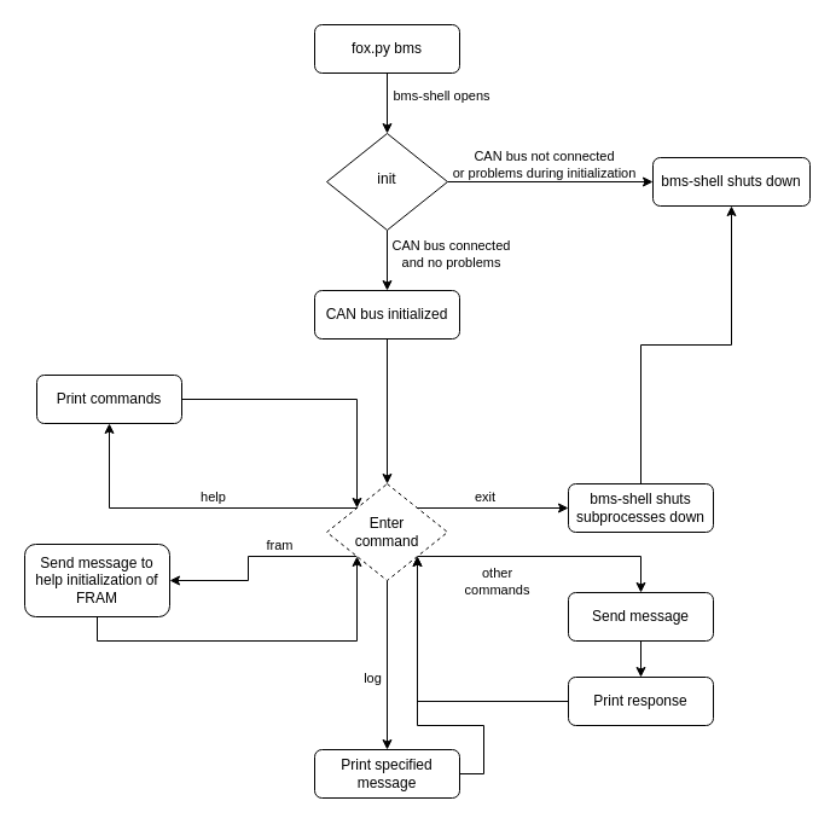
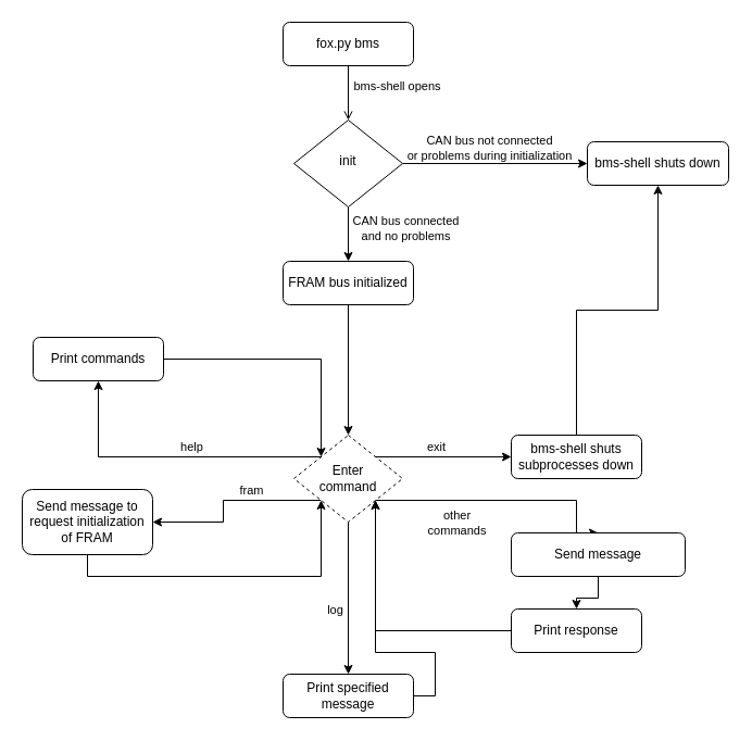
  <mxCell id="0" />
  <mxCell id="1" parent="0" />
- <mxCell id="2" value="" style="rounded=0;html=1;jettySize=auto;orthogonalLoop=1;fontSize=11;endArrow=classic;endFill=1;endSize=6;strokeWidth=1;shadow=0;labelBackgroundColor=none;edgeStyle=orthogonalEdgeStyle;" parent="1" source="4" target="7" edge="1"><mxGeometry relative="1" as="geometry" /></mxCell>
+ <mxCell id="2" value="" style="rounded=0;html=1;jettySize=auto;orthogonalLoop=1;fontSize=11;endArrow=open;endFill=1;endSize=6;strokeWidth=1;shadow=0;labelBackgroundColor=none;edgeStyle=orthogonalEdgeStyle;" parent="1" source="4" target="7" edge="1"><mxGeometry relative="1" as="geometry" /></mxCell>
  <mxCell id="3" value="bms-shell opens" style="edgeLabel;html=1;align=center;verticalAlign=middle;resizable=0;points=[];spacingRight=-8;" parent="2" vertex="1" connectable="0"><mxGeometry x="-0.288" y="2" relative="1" as="geometry"><mxPoint x="38" as="offset" /></mxGeometry></mxCell>
  <mxCell id="4" value="fox.py bms" style="rounded=1;whiteSpace=wrap;html=1;fontSize=12;glass=0;strokeWidth=1;shadow=0;" parent="1" vertex="1"><mxGeometry x="260" y="20" width="120" height="40" as="geometry" /></mxCell>
  <mxCell id="5" value="CAN bus connected&lt;br&gt;and no problems" style="rounded=0;html=1;jettySize=auto;orthogonalLoop=1;fontSize=11;endArrow=classic;endFill=1;endSize=6;strokeWidth=1;shadow=0;labelBackgroundColor=none;edgeStyle=orthogonalEdgeStyle;entryX=0.5;entryY=0;entryDx=0;entryDy=0;spacingRight=-6;" parent="1" source="7" target="10" edge="1"><mxGeometry x="-0.2" y="50" relative="1" as="geometry"><mxPoint as="offset" /><mxPoint x="320" y="210" as="targetPoint" /></mxGeometry></mxCell>
  <mxCell id="6" value="CAN bus not connected&lt;br&gt;or problems during initialization" style="edgeStyle=orthogonalEdgeStyle;rounded=0;html=1;jettySize=auto;orthogonalLoop=1;fontSize=11;endArrow=classic;endFill=1;endSize=6;strokeWidth=1;shadow=0;labelBackgroundColor=none;spacing=2;spacingTop=-8;" parent="1" source="7" target="8" edge="1"><mxGeometry x="-0.059" y="10" relative="1" as="geometry"><mxPoint as="offset" /></mxGeometry></mxCell>
  <mxCell id="7" value="init" style="rhombus;whiteSpace=wrap;html=1;shadow=0;fontFamily=Helvetica;fontSize=12;align=center;strokeWidth=1;spacing=6;spacingTop=-4;" parent="1" vertex="1"><mxGeometry x="270" y="110" width="100" height="80" as="geometry" /></mxCell>
  <mxCell id="8" value="bms-shell shuts down" style="rounded=1;whiteSpace=wrap;html=1;fontSize=12;glass=0;strokeWidth=1;shadow=0;" parent="1" vertex="1"><mxGeometry x="540" y="130" width="130" height="40" as="geometry" /></mxCell>
  <mxCell id="9" value="" style="rounded=0;html=1;jettySize=auto;orthogonalLoop=1;fontSize=11;endArrow=classic;endFill=1;endSize=6;strokeWidth=1;shadow=0;labelBackgroundColor=none;edgeStyle=orthogonalEdgeStyle;exitX=0.5;exitY=1;exitDx=0;exitDy=0;entryX=0.5;entryY=0;entryDx=0;entryDy=0;" parent="1" source="10" target="21" edge="1"><mxGeometry x="-0.2" y="20" relative="1" as="geometry"><mxPoint as="offset" /><mxPoint x="320" y="290" as="sourcePoint" /><mxPoint x="320" y="360" as="targetPoint" /></mxGeometry></mxCell>
- <mxCell id="10" value="CAN bus initialized" style="rounded=1;whiteSpace=wrap;html=1;" parent="1" vertex="1"><mxGeometry x="260" y="240" width="120" height="40" as="geometry" /></mxCell>
+ <mxCell id="10" value="FRAM bus initialized" style="rounded=1;whiteSpace=wrap;html=1;" parent="1" vertex="1"><mxGeometry x="260" y="240" width="120" height="40" as="geometry" /></mxCell>
  <mxCell id="11" style="edgeStyle=orthogonalEdgeStyle;rounded=0;orthogonalLoop=1;jettySize=auto;html=1;entryX=0.5;entryY=0;entryDx=0;entryDy=0;" parent="1" source="21" target="27" edge="1"><mxGeometry relative="1" as="geometry"><mxPoint x="320" y="500" as="targetPoint" /><Array as="points" /></mxGeometry></mxCell>
  <mxCell id="12" value="log" style="edgeLabel;html=1;align=center;verticalAlign=middle;resizable=0;points=[];spacingRight=5;" parent="11" vertex="1" connectable="0"><mxGeometry x="0.081" y="7" relative="1" as="geometry"><mxPoint x="-17" y="4" as="offset" /></mxGeometry></mxCell>
  <mxCell id="13" style="edgeStyle=orthogonalEdgeStyle;rounded=0;orthogonalLoop=1;jettySize=auto;html=1;entryX=1;entryY=0.5;entryDx=0;entryDy=0;exitX=0;exitY=1;exitDx=0;exitDy=0;" parent="1" source="21" target="23" edge="1"><mxGeometry relative="1" as="geometry"><mxPoint x="190" y="390" as="targetPoint" /><Array as="points" /></mxGeometry></mxCell>
  <mxCell id="14" value="fram" style="edgeLabel;html=1;align=center;verticalAlign=middle;resizable=0;points=[];" parent="13" vertex="1" connectable="0"><mxGeometry x="-0.019" relative="1" as="geometry"><mxPoint x="21" y="-10" as="offset" /></mxGeometry></mxCell>
  <mxCell id="15" style="edgeStyle=orthogonalEdgeStyle;rounded=0;orthogonalLoop=1;jettySize=auto;html=1;entryX=0;entryY=0.5;entryDx=0;entryDy=0;exitX=1;exitY=0;exitDx=0;exitDy=0;" parent="1" source="21" target="25" edge="1"><mxGeometry relative="1" as="geometry"><Array as="points" /></mxGeometry></mxCell>
  <mxCell id="16" value="exit" style="edgeLabel;html=1;align=center;verticalAlign=middle;resizable=0;points=[];" parent="15" vertex="1" connectable="0"><mxGeometry x="-0.263" y="2" relative="1" as="geometry"><mxPoint x="9" y="-8" as="offset" /></mxGeometry></mxCell>
  <mxCell id="17" style="edgeStyle=orthogonalEdgeStyle;rounded=0;orthogonalLoop=1;jettySize=auto;html=1;exitX=1;exitY=1;exitDx=0;exitDy=0;entryX=0.5;entryY=0;entryDx=0;entryDy=0;" parent="1" source="21" target="29" edge="1"><mxGeometry relative="1" as="geometry"><Array as="points"><mxPoint x="530" y="460" /></Array></mxGeometry></mxCell>
  <mxCell id="18" value="other&lt;br&gt;commands" style="edgeLabel;html=1;align=center;verticalAlign=middle;resizable=0;points=[];" parent="17" vertex="1" connectable="0"><mxGeometry x="-0.141" y="-1" relative="1" as="geometry"><mxPoint x="-27" y="19" as="offset" /></mxGeometry></mxCell>
  <mxCell id="19" style="edgeStyle=orthogonalEdgeStyle;rounded=0;orthogonalLoop=1;jettySize=auto;html=1;exitX=0;exitY=0;exitDx=0;exitDy=0;entryX=0.5;entryY=1;entryDx=0;entryDy=0;" parent="1" source="21" target="31" edge="1"><mxGeometry relative="1" as="geometry"><mxPoint x="90" y="340" as="targetPoint" /><Array as="points"><mxPoint x="90" y="420" /></Array></mxGeometry></mxCell>
  <mxCell id="20" value="help" style="edgeLabel;html=1;align=center;verticalAlign=middle;resizable=0;points=[];" parent="19" vertex="1" connectable="0"><mxGeometry x="0.167" y="-2" relative="1" as="geometry"><mxPoint x="40" y="-8" as="offset" /></mxGeometry></mxCell>
  <mxCell id="21" value="Enter&lt;br&gt;command" style="rhombus;whiteSpace=wrap;html=1;dashed=1;" parent="1" vertex="1"><mxGeometry x="270" y="400" width="100" height="80" as="geometry" /></mxCell>
  <mxCell id="22" style="edgeStyle=orthogonalEdgeStyle;rounded=0;orthogonalLoop=1;jettySize=auto;html=1;entryX=0;entryY=1;entryDx=0;entryDy=0;" parent="1" source="23" target="21" edge="1"><mxGeometry relative="1" as="geometry"><Array as="points"><mxPoint x="80" y="530" /><mxPoint x="295" y="530" /></Array></mxGeometry></mxCell>
- <mxCell id="23" value="Send message to help initialization of FRAM" style="rounded=1;whiteSpace=wrap;html=1;" parent="1" vertex="1"><mxGeometry x="20" y="450" width="120" height="60" as="geometry" /></mxCell>
+ <mxCell id="23" value="Send message to request initialization of FRAM" style="rounded=1;whiteSpace=wrap;html=1;" parent="1" vertex="1"><mxGeometry x="20" y="450" width="120" height="60" as="geometry" /></mxCell>
  <mxCell id="24" style="edgeStyle=orthogonalEdgeStyle;rounded=0;orthogonalLoop=1;jettySize=auto;html=1;entryX=0.5;entryY=1;entryDx=0;entryDy=0;" parent="1" source="25" target="8" edge="1"><mxGeometry relative="1" as="geometry" /></mxCell>
  <mxCell id="25" value="bms-shell shuts subprocesses down" style="rounded=1;whiteSpace=wrap;html=1;" parent="1" vertex="1"><mxGeometry x="470" y="400" width="120" height="40" as="geometry" /></mxCell>
  <mxCell id="26" style="edgeStyle=orthogonalEdgeStyle;rounded=0;orthogonalLoop=1;jettySize=auto;html=1;entryX=1;entryY=1;entryDx=0;entryDy=0;exitX=1;exitY=0.5;exitDx=0;exitDy=0;" parent="1" source="27" target="21" edge="1"><mxGeometry relative="1" as="geometry"><Array as="points"><mxPoint x="400" y="640" /><mxPoint x="400" y="600" /><mxPoint x="345" y="600" /></Array></mxGeometry></mxCell>
  <mxCell id="27" value="Print specified message" style="rounded=1;whiteSpace=wrap;html=1;" parent="1" vertex="1"><mxGeometry x="260" y="620" width="120" height="40" as="geometry" /></mxCell>
  <mxCell id="28" style="edgeStyle=orthogonalEdgeStyle;rounded=0;orthogonalLoop=1;jettySize=auto;html=1;entryX=0.5;entryY=0;entryDx=0;entryDy=0;" parent="1" source="29" target="33" edge="1"><mxGeometry relative="1" as="geometry" /></mxCell>
- <mxCell id="29" value="Send message" style="rounded=1;whiteSpace=wrap;html=1;" parent="1" vertex="1"><mxGeometry x="470" y="490" width="120" height="40" as="geometry" /></mxCell>
+ <mxCell id="29" value="Send message" style="rounded=1;whiteSpace=wrap;html=1;" parent="1" vertex="1"><mxGeometry x="470" y="490" width="160" height="40" as="geometry" /></mxCell>
  <mxCell id="30" style="edgeStyle=orthogonalEdgeStyle;rounded=0;orthogonalLoop=1;jettySize=auto;html=1;entryX=0;entryY=0;entryDx=0;entryDy=0;exitX=1;exitY=0.5;exitDx=0;exitDy=0;" parent="1" target="21" edge="1"><mxGeometry relative="1" as="geometry"><mxPoint x="150" y="320" as="sourcePoint" /><Array as="points"><mxPoint x="295" y="330" /></Array></mxGeometry></mxCell>
  <mxCell id="31" value="Print commands" style="rounded=1;whiteSpace=wrap;html=1;" parent="1" vertex="1"><mxGeometry x="30" y="310" width="120" height="40" as="geometry" /></mxCell>
  <mxCell id="32" style="edgeStyle=orthogonalEdgeStyle;rounded=0;orthogonalLoop=1;jettySize=auto;html=1;entryX=1;entryY=1;entryDx=0;entryDy=0;" parent="1" source="33" target="21" edge="1"><mxGeometry relative="1" as="geometry"><Array as="points"><mxPoint x="345" y="580" /></Array></mxGeometry></mxCell>
  <mxCell id="33" value="Print response" style="rounded=1;whiteSpace=wrap;html=1;" parent="1" vertex="1"><mxGeometry x="470" y="560" width="120" height="40" as="geometry" /></mxCell>
